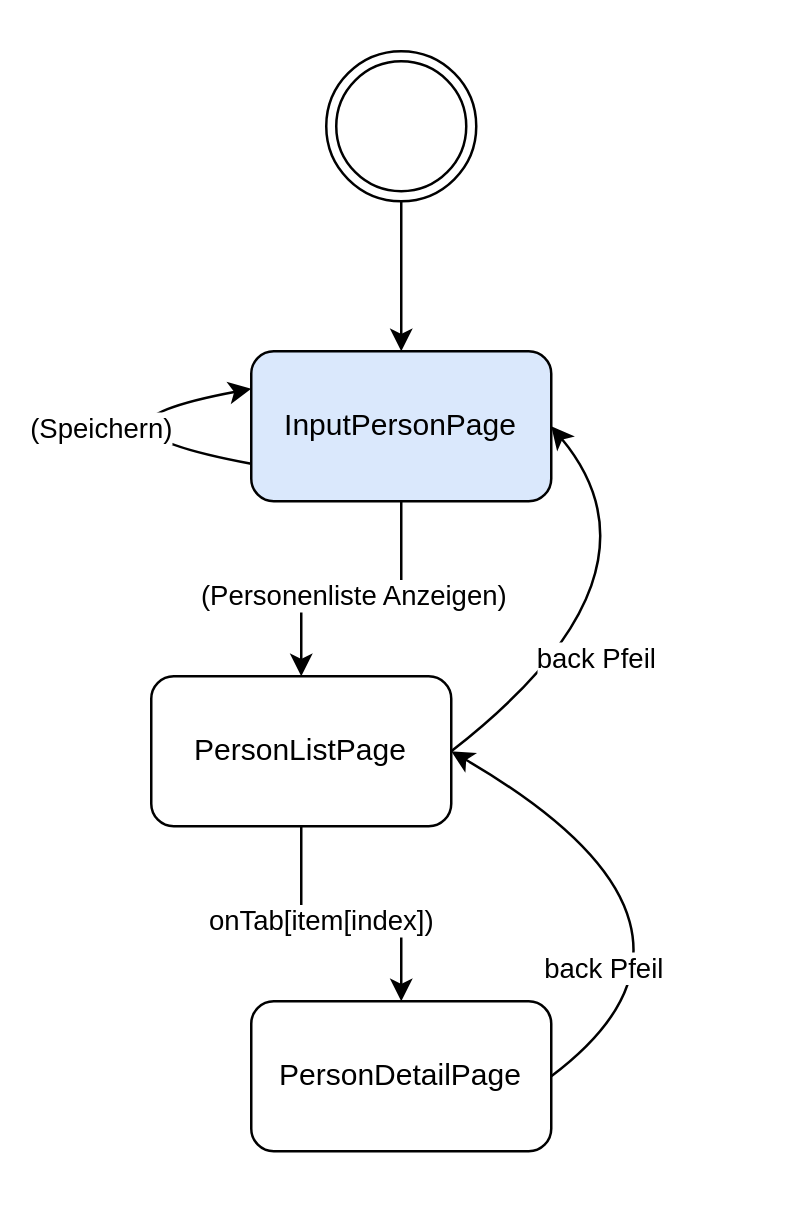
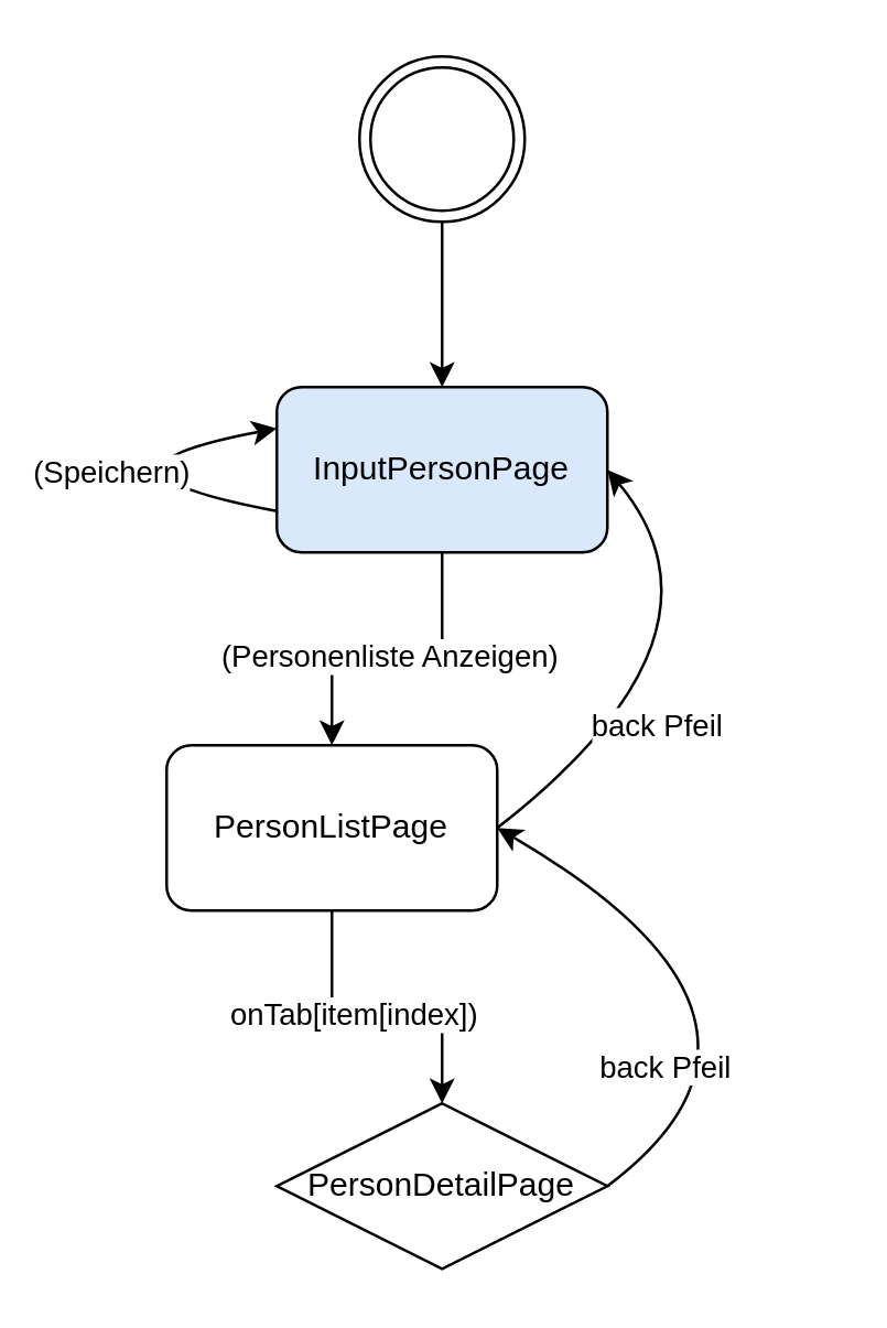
  <mxCell id="0" />
  <mxCell id="1" parent="0" />
  <mxCell id="2" value="" style="edgeStyle=orthogonalEdgeStyle;rounded=0;orthogonalLoop=1;jettySize=auto;html=1;" parent="1" source="4" target="9" edge="1"><mxGeometry relative="1" as="geometry" /></mxCell>
  <mxCell id="3" value="(Personenliste Anzeigen)" style="edgeLabel;html=1;align=center;verticalAlign=middle;resizable=0;points=[];" parent="2" vertex="1" connectable="0"><mxGeometry x="-0.005" y="2" relative="1" as="geometry"><mxPoint as="offset" /></mxGeometry></mxCell>
  <mxCell id="4" value="InputPersonPage" style="rounded=1;whiteSpace=wrap;html=1;fillColor=#dae8fc;" parent="1" vertex="1"><mxGeometry x="100" y="140" width="120" height="60" as="geometry" /></mxCell>
  <mxCell id="5" value="" style="edgeStyle=orthogonalEdgeStyle;rounded=0;orthogonalLoop=1;jettySize=auto;html=1;" parent="1" source="6" target="4" edge="1"><mxGeometry relative="1" as="geometry" /></mxCell>
  <mxCell id="6" value="" style="ellipse;shape=doubleEllipse;html=1;dashed=0;whiteSpace=wrap;aspect=fixed;" parent="1" vertex="1"><mxGeometry x="130" y="20" width="60" height="60" as="geometry" /></mxCell>
  <mxCell id="7" value="" style="edgeStyle=orthogonalEdgeStyle;rounded=0;orthogonalLoop=1;jettySize=auto;html=1;" parent="1" source="9" target="10" edge="1"><mxGeometry relative="1" as="geometry" /></mxCell>
  <mxCell id="8" value="onTab[item[index])" style="edgeLabel;html=1;align=center;verticalAlign=middle;resizable=0;points=[];" parent="7" vertex="1" connectable="0"><mxGeometry x="-0.234" y="-2" relative="1" as="geometry"><mxPoint as="offset" /></mxGeometry></mxCell>
  <mxCell id="9" value="PersonListPage" style="rounded=1;whiteSpace=wrap;html=1;" parent="1" vertex="1"><mxGeometry x="60" y="270" width="120" height="60" as="geometry" /></mxCell>
- <mxCell id="10" value="PersonDetailPage" style="rounded=1;whiteSpace=wrap;html=1;" parent="1" vertex="1"><mxGeometry x="100" y="400" width="120" height="60" as="geometry" /></mxCell>
+ <mxCell id="10" value="PersonDetailPage" style="rhombus;whiteSpace=wrap;html=1;" parent="1" vertex="1"><mxGeometry x="100" y="400" width="120" height="60" as="geometry" /></mxCell>
  <mxCell id="11" value="" style="endArrow=classic;html=1;exitX=1;exitY=0.5;exitDx=0;exitDy=0;entryX=1;entryY=0.5;entryDx=0;entryDy=0;curved=1;" parent="1" source="10" target="9" edge="1"><mxGeometry width="50" height="50" relative="1" as="geometry"><mxPoint x="290" y="470" as="sourcePoint" /><mxPoint x="340" y="420" as="targetPoint" /><Array as="points"><mxPoint x="300" y="370" /></Array></mxGeometry></mxCell>
  <mxCell id="12" value="back Pfeil" style="edgeLabel;html=1;align=center;verticalAlign=middle;resizable=0;points=[];" vertex="1" connectable="0" parent="11"><mxGeometry x="0.314" y="15" relative="1" as="geometry"><mxPoint x="-3" y="32" as="offset" /></mxGeometry></mxCell>
  <mxCell id="13" value="" style="endArrow=classic;html=1;exitX=1;exitY=0.5;exitDx=0;exitDy=0;entryX=1;entryY=0.5;entryDx=0;entryDy=0;curved=1;" parent="1" source="9" target="4" edge="1"><mxGeometry width="50" height="50" relative="1" as="geometry"><mxPoint x="230" y="440" as="sourcePoint" /><mxPoint x="230" y="310" as="targetPoint" /><Array as="points"><mxPoint x="270" y="230" /></Array></mxGeometry></mxCell>
  <mxCell id="14" value="back Pfeil" style="edgeLabel;html=1;align=center;verticalAlign=middle;resizable=0;points=[];" vertex="1" connectable="0" parent="13"><mxGeometry x="-0.181" y="18" relative="1" as="geometry"><mxPoint x="6" y="25" as="offset" /></mxGeometry></mxCell>
  <mxCell id="15" value="" style="endArrow=classic;html=1;exitX=0;exitY=0.75;exitDx=0;exitDy=0;entryX=0;entryY=0.25;entryDx=0;entryDy=0;curved=1;" edge="1" parent="1" source="4" target="4"><mxGeometry width="50" height="50" relative="1" as="geometry"><mxPoint x="-20" y="150" as="sourcePoint" /><mxPoint x="30" y="100" as="targetPoint" /><Array as="points"><mxPoint x="20" y="170" /></Array></mxGeometry></mxCell>
  <mxCell id="16" value="(Speichern)" style="edgeLabel;html=1;align=center;verticalAlign=middle;resizable=0;points=[];" vertex="1" connectable="0" parent="15"><mxGeometry x="-0.675" y="-2" relative="1" as="geometry"><mxPoint x="-35" y="-8" as="offset" /></mxGeometry></mxCell>
